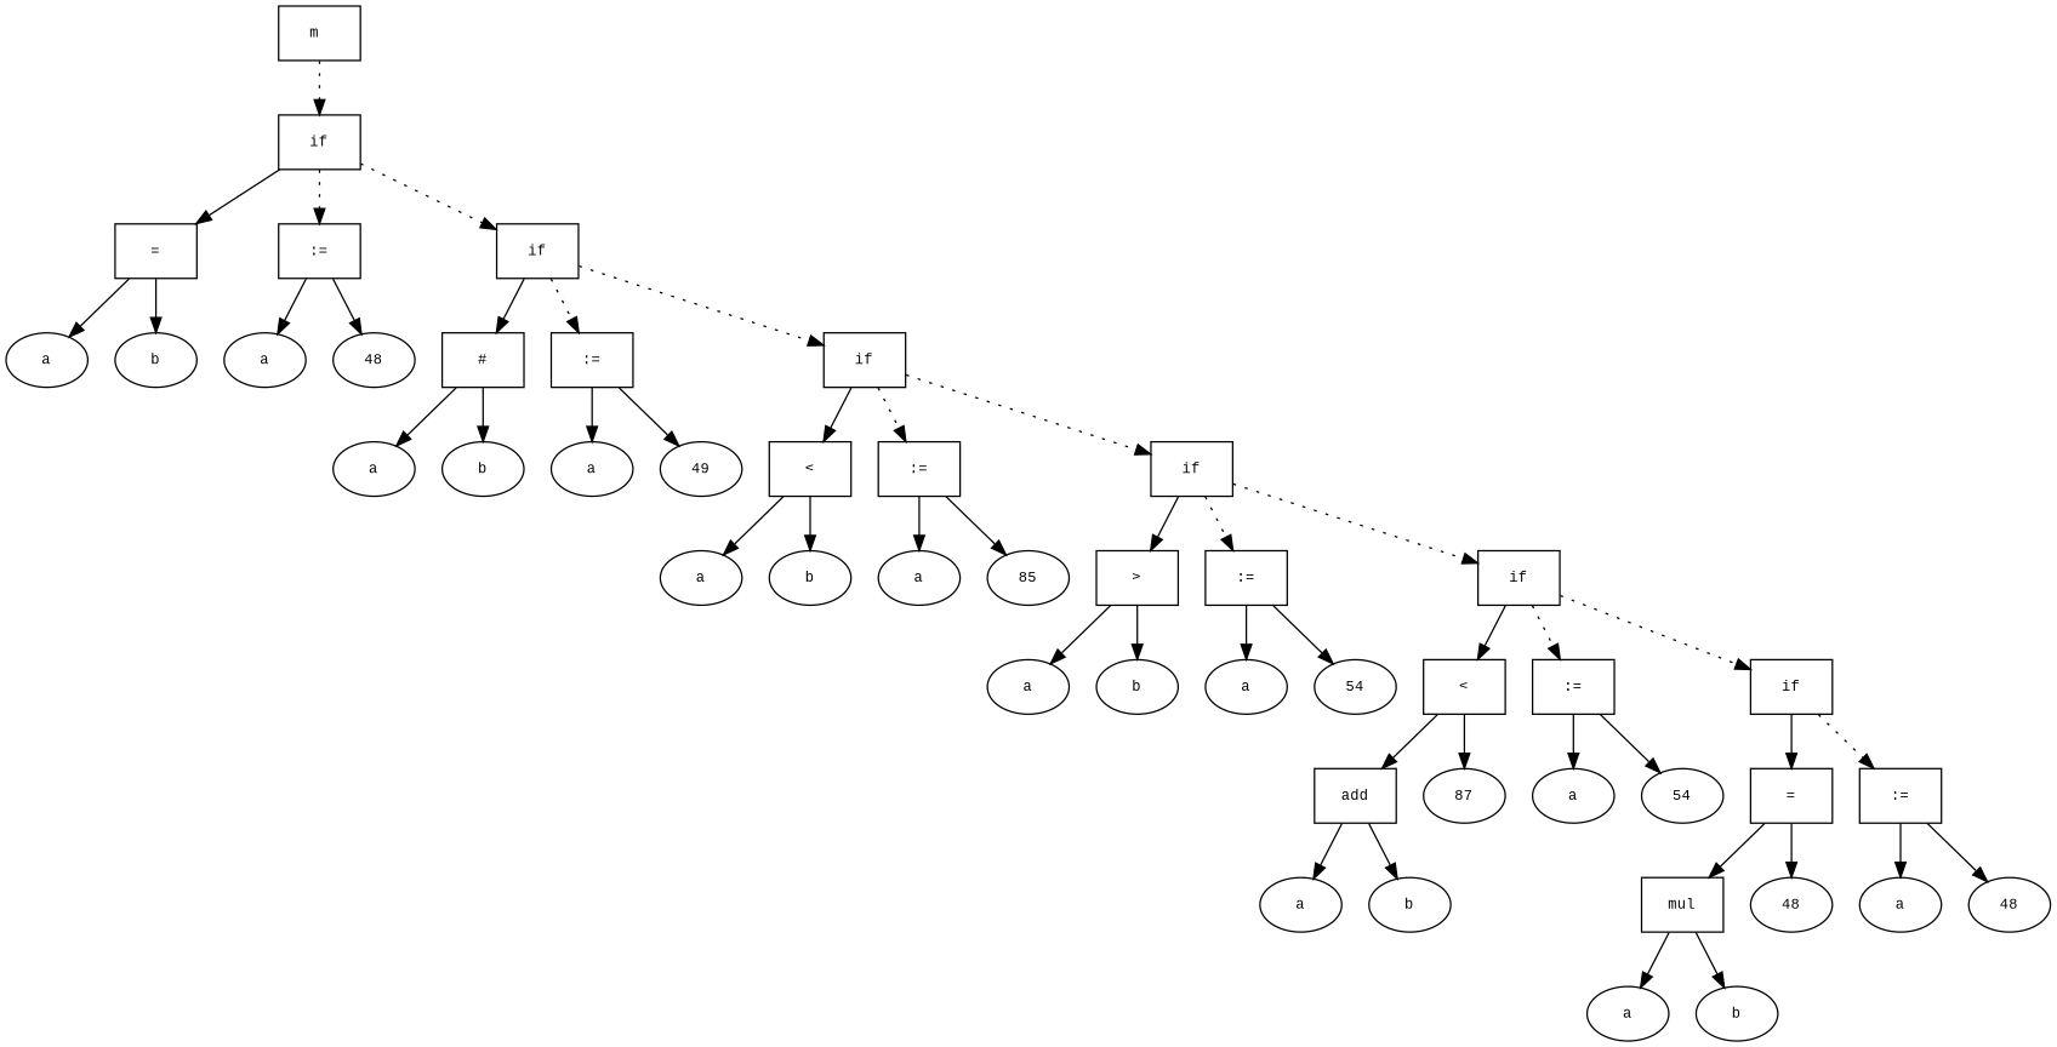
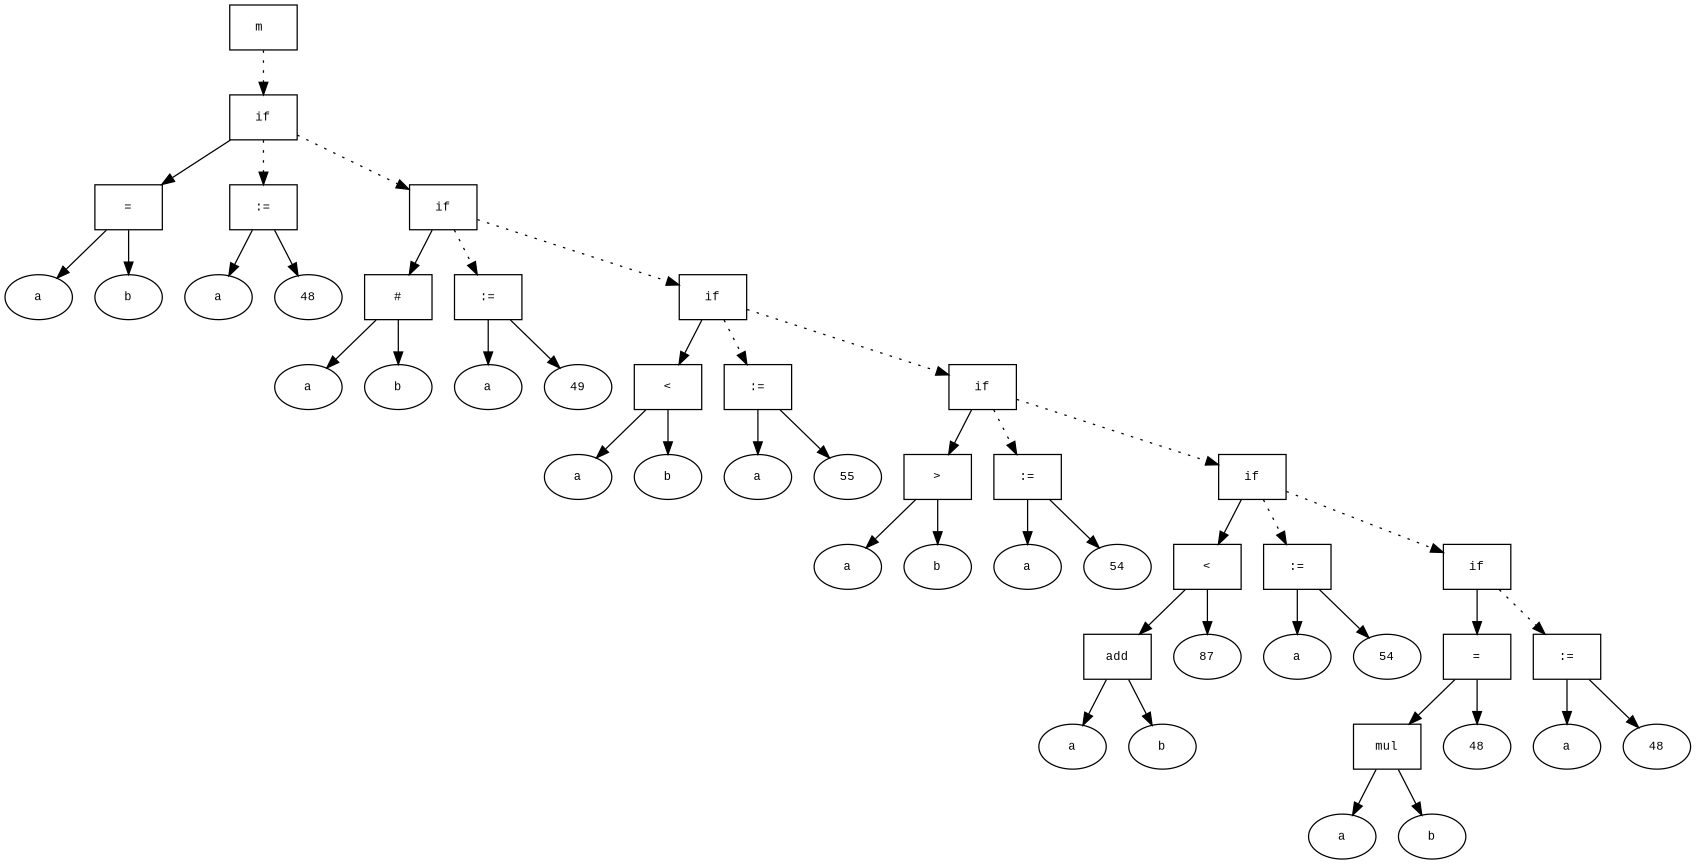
  digraph {
    fontname="Times New Roman"
    fontsize=10
    node [fontname="Courier New" fontsize=10 shape=ellipse]
    edge [fontname="Times New Roman" fontsize=10]
    n1 [label="m " shape=box]
    n2 [label=if shape=box]
    n3 [label="=" shape=box]
    n4 [label=":=" shape=box]
    n5 [label=if shape=box]
    n6 [label=a]
    n7 [label=b]
    n8 [label=a]
    n9 [label=48]
    n10 [label="#" shape=box]
    n11 [label=":=" shape=box]
    n12 [label=if shape=box]
    n13 [label=a]
    n14 [label=b]
    n15 [label=a]
    n16 [label=49]
    n17 [label="<" shape=box]
    n18 [label=":=" shape=box]
    n19 [label=if shape=box]
    n20 [label=a]
    n21 [label=b]
    n22 [label=a]
-   n23 [label=85]
+   n23 [label=55]
    n24 [label=">" shape=box]
    n25 [label=":=" shape=box]
    n26 [label=if shape=box]
    n27 [label=a]
    n28 [label=b]
    n29 [label=a]
    n30 [label=54]
    n31 [label="<" shape=box]
    n32 [label=":=" shape=box]
    n33 [label=if shape=box]
    n34 [label=add shape=box]
    n35 [label=87]
    n36 [label=a]
    n37 [label=54]
    n38 [label="=" shape=box]
    n39 [label=":=" shape=box]
    n40 [label=a]
    n41 [label=b]
    n42 [label=mul shape=box]
    n43 [label=48]
    n44 [label=a]
    n45 [label=48]
    n46 [label=a]
    n47 [label=b]
    n1 -> n2 [style=dotted]
    n2 -> n3
    n2 -> n4 [style=dotted]
    n2 -> n5 [style=dotted]
    n3 -> n6
    n3 -> n7
    n4 -> n8
    n4 -> n9
    n5 -> n10
    n5 -> n11 [style=dotted]
    n5 -> n12 [style=dotted]
    n10 -> n13
    n10 -> n14
    n11 -> n15
    n11 -> n16
    n12 -> n17
    n12 -> n18 [style=dotted]
    n12 -> n19 [style=dotted]
    n17 -> n20
    n17 -> n21
    n18 -> n22
    n18 -> n23
    n19 -> n24
    n19 -> n25 [style=dotted]
    n19 -> n26 [style=dotted]
    n24 -> n27
    n24 -> n28
    n25 -> n29
    n25 -> n30
    n26 -> n31
    n26 -> n32 [style=dotted]
    n26 -> n33 [style=dotted]
    n31 -> n34
    n31 -> n35
    n32 -> n36
    n32 -> n37
    n33 -> n38
    n33 -> n39 [style=dotted]
    n34 -> n40
    n34 -> n41
    n38 -> n42
    n38 -> n43
    n39 -> n44
    n39 -> n45
    n42 -> n46
    n42 -> n47
  }
